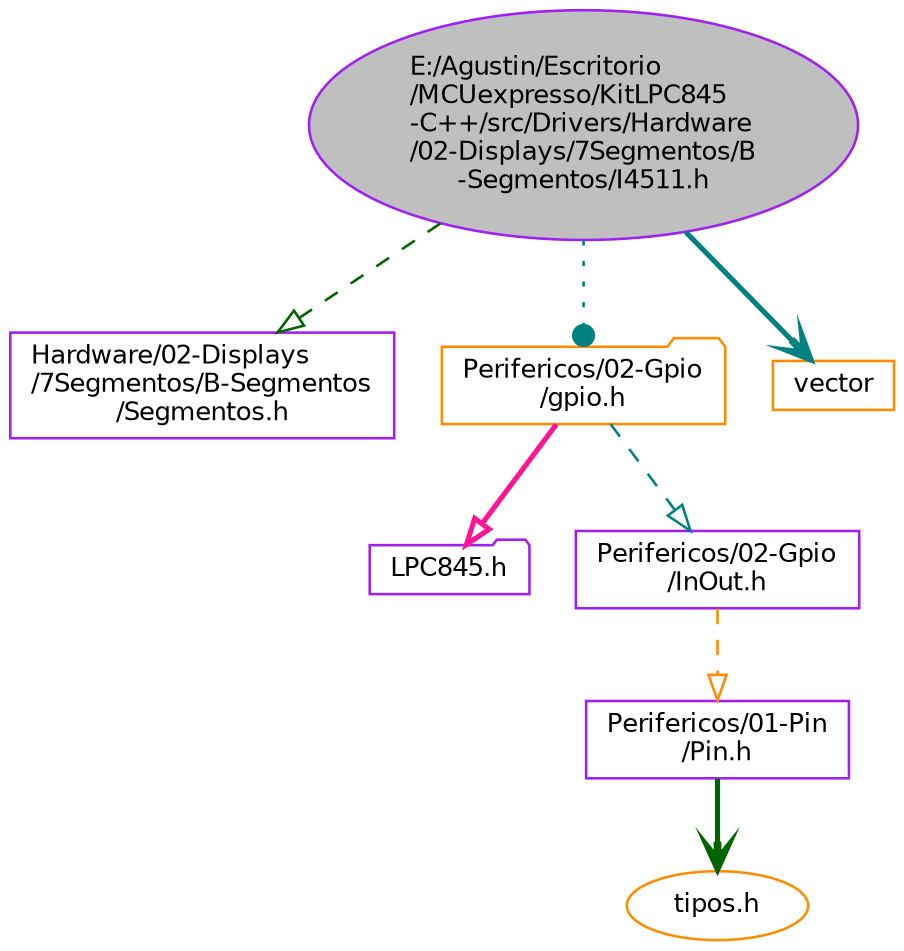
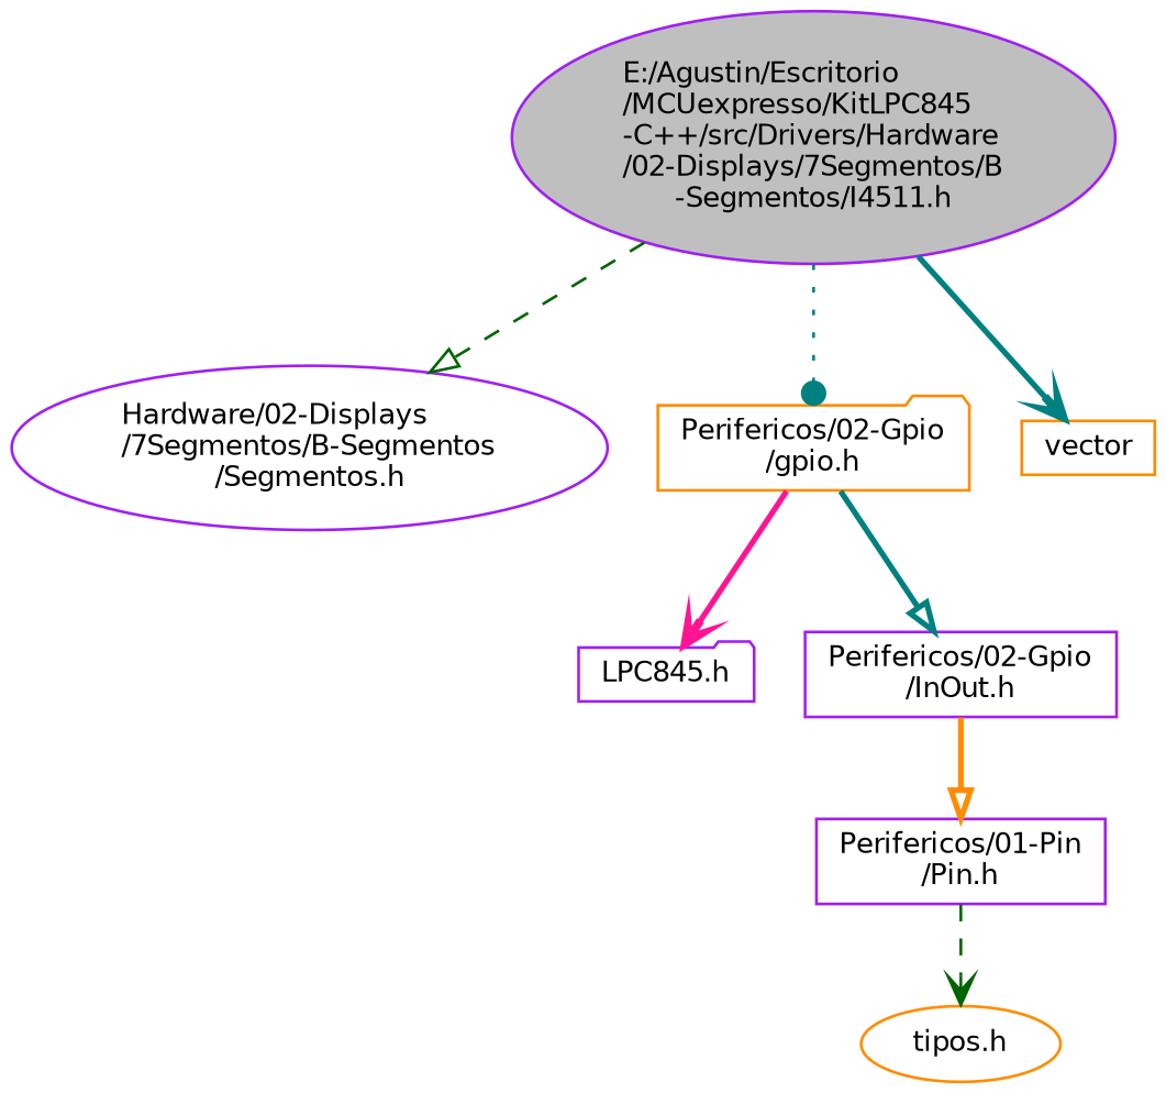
  digraph {
    node [color=purple fillcolor=white fontname=Helvetica fontsize=10 shape=box style=filled]
    edge [arrowhead=onormal color=teal fontname=Helvetica fontsize=10 labelfontname=Helvetica labelfontsize=10 style=bold]
    n1 [fillcolor=grey75 fontcolor=black height=0.2 label="E:/Agustin/Escritorio\l/MCUexpresso/KitLPC845\l-C++/src/Drivers/Hardware\l/02-Displays/7Segmentos/B\l-Segmentos/I4511.h" shape=ellipse width=0.4]
-   n2 [height=0.2 label="Hardware/02-Displays\l/7Segmentos/B-Segmentos\l/Segmentos.h" width=0.4]
+   n2 [height=0.2 label="Hardware/02-Displays\l/7Segmentos/B-Segmentos\l/Segmentos.h" shape=ellipse width=0.4]
    n3 [color=darkorange height=0.2 label="Perifericos/02-Gpio\l/gpio.h" shape=folder width=0.4]
    n4 [color=darkorange height=0.2 label=vector width=0.4]
    n5 [height=0.2 label="LPC845.h" shape=folder width=0.4]
    n6 [height=0.2 label="Perifericos/02-Gpio\l/InOut.h" width=0.4]
    n7 [color=darkorange height=0.2 label="tipos.h" shape=ellipse width=0.4]
    n8 [height=0.2 label="Perifericos/01-Pin\l/Pin.h" width=0.4]
    n1 -> n2 [color=darkgreen style=dashed]
    n1 -> n3 [arrowhead=dot style=dotted]
    n1 -> n4 [arrowhead=vee]
-   n3 -> n5 [color=deeppink]
-   n3 -> n6 [style=dashed]
-   n6 -> n8 [color=darkorange style=dashed]
-   n8 -> n7 [arrowhead=vee color=darkgreen]
+   n3 -> n5 [arrowhead=vee color=deeppink]
+   n3 -> n6
+   n6 -> n8 [color=darkorange]
+   n8 -> n7 [arrowhead=vee color=darkgreen style=dashed]
  }
